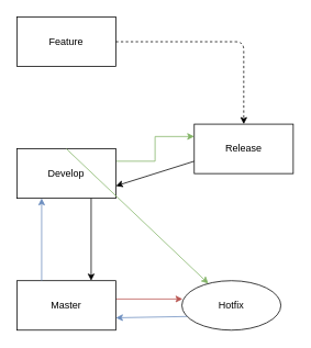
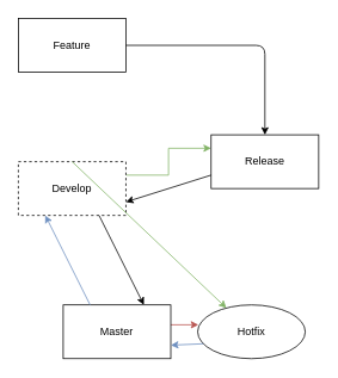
  <mxCell id="0" />
  <mxCell id="1" parent="0" />
  <mxCell id="2" value="" style="edgeStyle=orthogonalEdgeStyle;rounded=0;orthogonalLoop=1;jettySize=auto;html=1;exitX=1;exitY=0.25;exitDx=0;exitDy=0;entryX=0;entryY=0.25;entryDx=0;entryDy=0;fillColor=#d5e8d4;strokeColor=#82b366;" edge="1" parent="1" source="3" target="4"><mxGeometry relative="1" as="geometry" /></mxCell>
- <mxCell id="3" value="Develop" style="rounded=0;whiteSpace=wrap;html=1;" vertex="1" parent="1"><mxGeometry x="20" y="180" width="120" height="60" as="geometry" /></mxCell>
+ <mxCell id="3" value="Develop" style="rounded=0;whiteSpace=wrap;html=1;dashed=1;" vertex="1" parent="1"><mxGeometry x="20" y="180" width="120" height="60" as="geometry" /></mxCell>
  <mxCell id="4" value="Release" style="rounded=0;whiteSpace=wrap;html=1;" vertex="1" parent="1"><mxGeometry x="235" y="150" width="120" height="60" as="geometry" /></mxCell>
  <mxCell id="5" value="" style="edgeStyle=orthogonalEdgeStyle;rounded=0;orthogonalLoop=1;jettySize=auto;html=1;exitX=1;exitY=0.37;exitDx=0;exitDy=0;exitPerimeter=0;entryX=0.007;entryY=0.37;entryDx=0;entryDy=0;entryPerimeter=0;fillColor=#f8cecc;strokeColor=#b85450;" edge="1" parent="1" source="6" target="7"><mxGeometry relative="1" as="geometry" /></mxCell>
- <mxCell id="6" value="Master" style="rounded=0;whiteSpace=wrap;html=1;" vertex="1" parent="1"><mxGeometry x="20" y="340" width="120" height="60" as="geometry" /></mxCell>
+ <mxCell id="6" value="Master" style="rounded=0;whiteSpace=wrap;html=1;" vertex="1" parent="1"><mxGeometry x="70" y="340" width="120" height="60" as="geometry" /></mxCell>
  <mxCell id="7" value="Hotfix" style="ellipse;whiteSpace=wrap;html=1;" vertex="1" parent="1"><mxGeometry x="220" y="340" width="120" height="60" as="geometry" /></mxCell>
  <mxCell id="8" value="Feature" style="rounded=0;whiteSpace=wrap;html=1;" vertex="1" parent="1"><mxGeometry x="20" y="20" width="120" height="60" as="geometry" /></mxCell>
  <mxCell id="9" value="" style="endArrow=classic;html=1;exitX=0;exitY=0.75;exitDx=0;exitDy=0;entryX=1;entryY=0.75;entryDx=0;entryDy=0;fillColor=#dae8fc;strokeColor=#6c8ebf;" edge="1" parent="1" source="7" target="6"><mxGeometry width="50" height="50" relative="1" as="geometry"><mxPoint x="250" y="350" as="sourcePoint" /><mxPoint x="300" y="300" as="targetPoint" /></mxGeometry></mxCell>
  <mxCell id="10" value="" style="endArrow=classic;html=1;exitX=0.25;exitY=0;exitDx=0;exitDy=0;entryX=0.25;entryY=1;entryDx=0;entryDy=0;fillColor=#dae8fc;strokeColor=#6c8ebf;" edge="1" parent="1" source="6" target="3"><mxGeometry width="50" height="50" relative="1" as="geometry"><mxPoint x="100" y="310" as="sourcePoint" /><mxPoint x="150" y="260" as="targetPoint" /></mxGeometry></mxCell>
  <mxCell id="11" value="" style="endArrow=classic;html=1;exitX=0.75;exitY=1;exitDx=0;exitDy=0;entryX=0.75;entryY=0;entryDx=0;entryDy=0;" edge="1" parent="1" source="3" target="6"><mxGeometry width="50" height="50" relative="1" as="geometry"><mxPoint x="110" y="310" as="sourcePoint" /><mxPoint x="160" y="300" as="targetPoint" /></mxGeometry></mxCell>
  <mxCell id="12" value="" style="endArrow=classic;html=1;exitX=0.5;exitY=0;exitDx=0;exitDy=0;fillColor=#d5e8d4;strokeColor=#82b366;" edge="1" parent="1" source="3" target="7"><mxGeometry width="50" height="50" relative="1" as="geometry"><mxPoint x="35" y="200" as="sourcePoint" /><mxPoint x="85" y="150" as="targetPoint" /></mxGeometry></mxCell>
- <mxCell id="13" value="" style="endArrow=classic;html=1;entryX=0.5;entryY=0;entryDx=0;entryDy=0;exitX=1;exitY=0.5;exitDx=0;exitDy=0;dashed=1;" edge="1" parent="1" source="8" target="4"><mxGeometry width="50" height="50" relative="1" as="geometry"><mxPoint x="145" y="50" as="sourcePoint" /><mxPoint x="265" y="50" as="targetPoint" /><Array as="points"><mxPoint x="295" y="50" /></Array></mxGeometry></mxCell>
+ <mxCell id="13" value="" style="endArrow=classic;html=1;entryX=0.5;entryY=0;entryDx=0;entryDy=0;exitX=1;exitY=0.5;exitDx=0;exitDy=0;" edge="1" parent="1" source="8" target="4"><mxGeometry width="50" height="50" relative="1" as="geometry"><mxPoint x="145" y="50" as="sourcePoint" /><mxPoint x="265" y="50" as="targetPoint" /><Array as="points"><mxPoint x="295" y="50" /></Array></mxGeometry></mxCell>
  <mxCell id="14" value="" style="endArrow=classic;html=1;exitX=0;exitY=0.75;exitDx=0;exitDy=0;entryX=1;entryY=0.75;entryDx=0;entryDy=0;" edge="1" parent="1" source="4" target="3"><mxGeometry width="50" height="50" relative="1" as="geometry"><mxPoint x="185" y="290" as="sourcePoint" /><mxPoint x="235" y="240" as="targetPoint" /></mxGeometry></mxCell>
